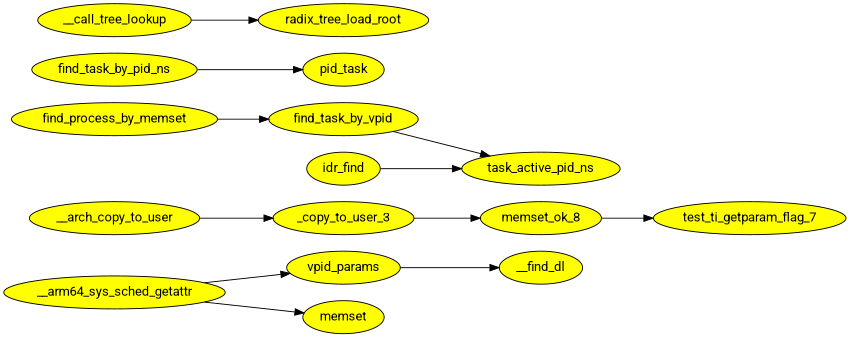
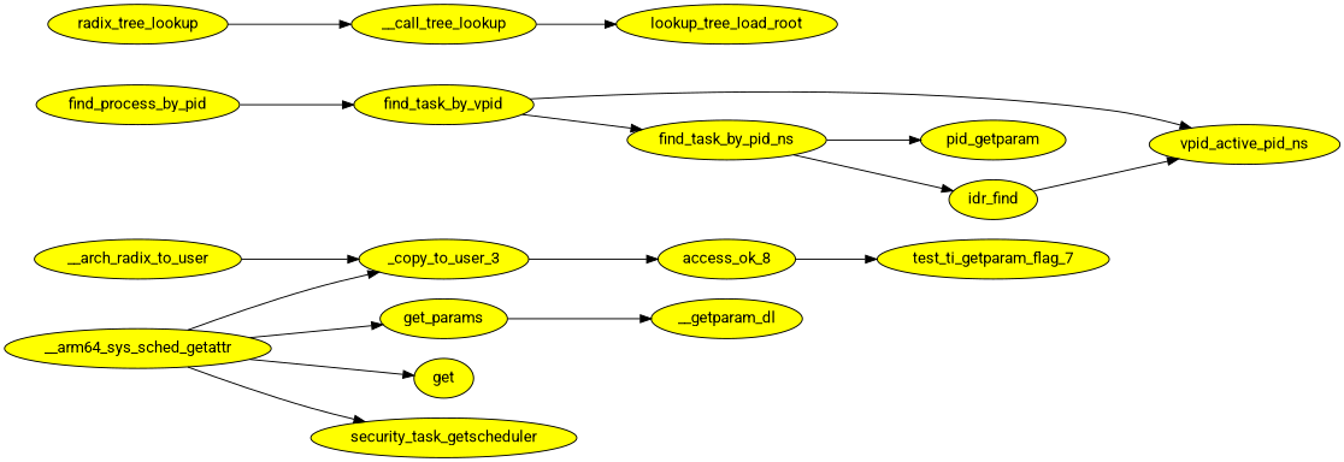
  digraph {
    fontname=Roboto
    rankdir=LR
    node [fillcolor=yellow fontname=Roboto style=filled]
    edge [fontname=Roboto]
    __arm64_sys_sched_getattr
-   get_params [label=vpid_params]
+   get_params
    _copy_to_user_3
-   memset
+   security_task_getscheduler
+   memset [label=get]
    n6 [label=test_ti_getparam_flag_7]
-   access_ok_8 [label=memset_ok_8]
-   find_process_by_pid [label=find_process_by_memset]
+   access_ok_8
+   find_process_by_pid
    find_task_by_vpid
-   __getparam_dl [label=__find_dl]
-   task_active_pid_ns
+   __getparam_dl
+   task_active_pid_ns [label=vpid_active_pid_ns]
    find_task_by_pid_ns
-   pid_task
+   pid_task [label=pid_getparam]
    idr_find
    n15 [label=__call_tree_lookup]
-   radix_tree_load_root
-   __arch_copy_to_user
+   radix_tree_lookup
+   radix_tree_load_root [label=lookup_tree_load_root]
+   __arch_copy_to_user [label=__arch_radix_to_user]
    __arm64_sys_sched_getattr -> get_params [edgeid=12]
+   __arm64_sys_sched_getattr -> _copy_to_user_3 [edgeid=14]
+   __arm64_sys_sched_getattr -> security_task_getscheduler [edgeid=17]
    __arm64_sys_sched_getattr -> memset [edgeid=19]
    get_params -> __getparam_dl [edgeid=13]
    _copy_to_user_3 -> access_ok_8 [edgeid=15]
    access_ok_8 -> n6 [edgeid=2]
    find_process_by_pid -> find_task_by_vpid [edgeid=4]
    find_task_by_vpid -> task_active_pid_ns [edgeid=5]
+   find_task_by_vpid -> find_task_by_pid_ns [edgeid=6]
    find_task_by_pid_ns -> pid_task [edgeid=7]
+   find_task_by_pid_ns -> idr_find [edgeid=8]
    idr_find -> task_active_pid_ns [edgeid=9]
    n15 -> radix_tree_load_root [edgeid=11]
+   radix_tree_lookup -> n15 [edgeid=10]
    __arch_copy_to_user -> _copy_to_user_3 [edgeid=16]
  }
